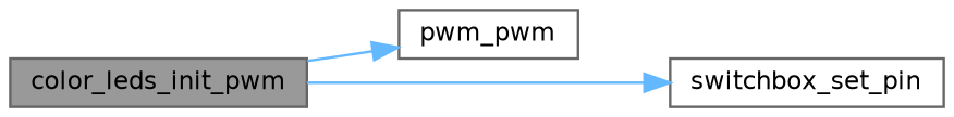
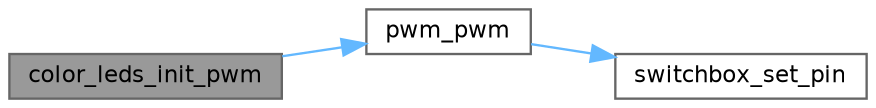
  digraph {
    rankdir=LR
    node [color=grey40 fillcolor=white fontname=Helvetica fontsize=10 shape=box style=filled]
    edge [color=steelblue1 fontname=Helvetica fontsize=10 labelfontname=Helvetica labelfontsize=10 style=solid]
    n1 [color=gray40 fillcolor=grey60 fontcolor=black height=0.2 label=color_leds_init_pwm width=0.4]
    n2 [height=0.2 label=pwm_pwm width=0.4]
    n3 [height=0.2 label=switchbox_set_pin width=0.4]
    n1 -> n2
-   n1 -> n3
+   n2 -> n3
  }
